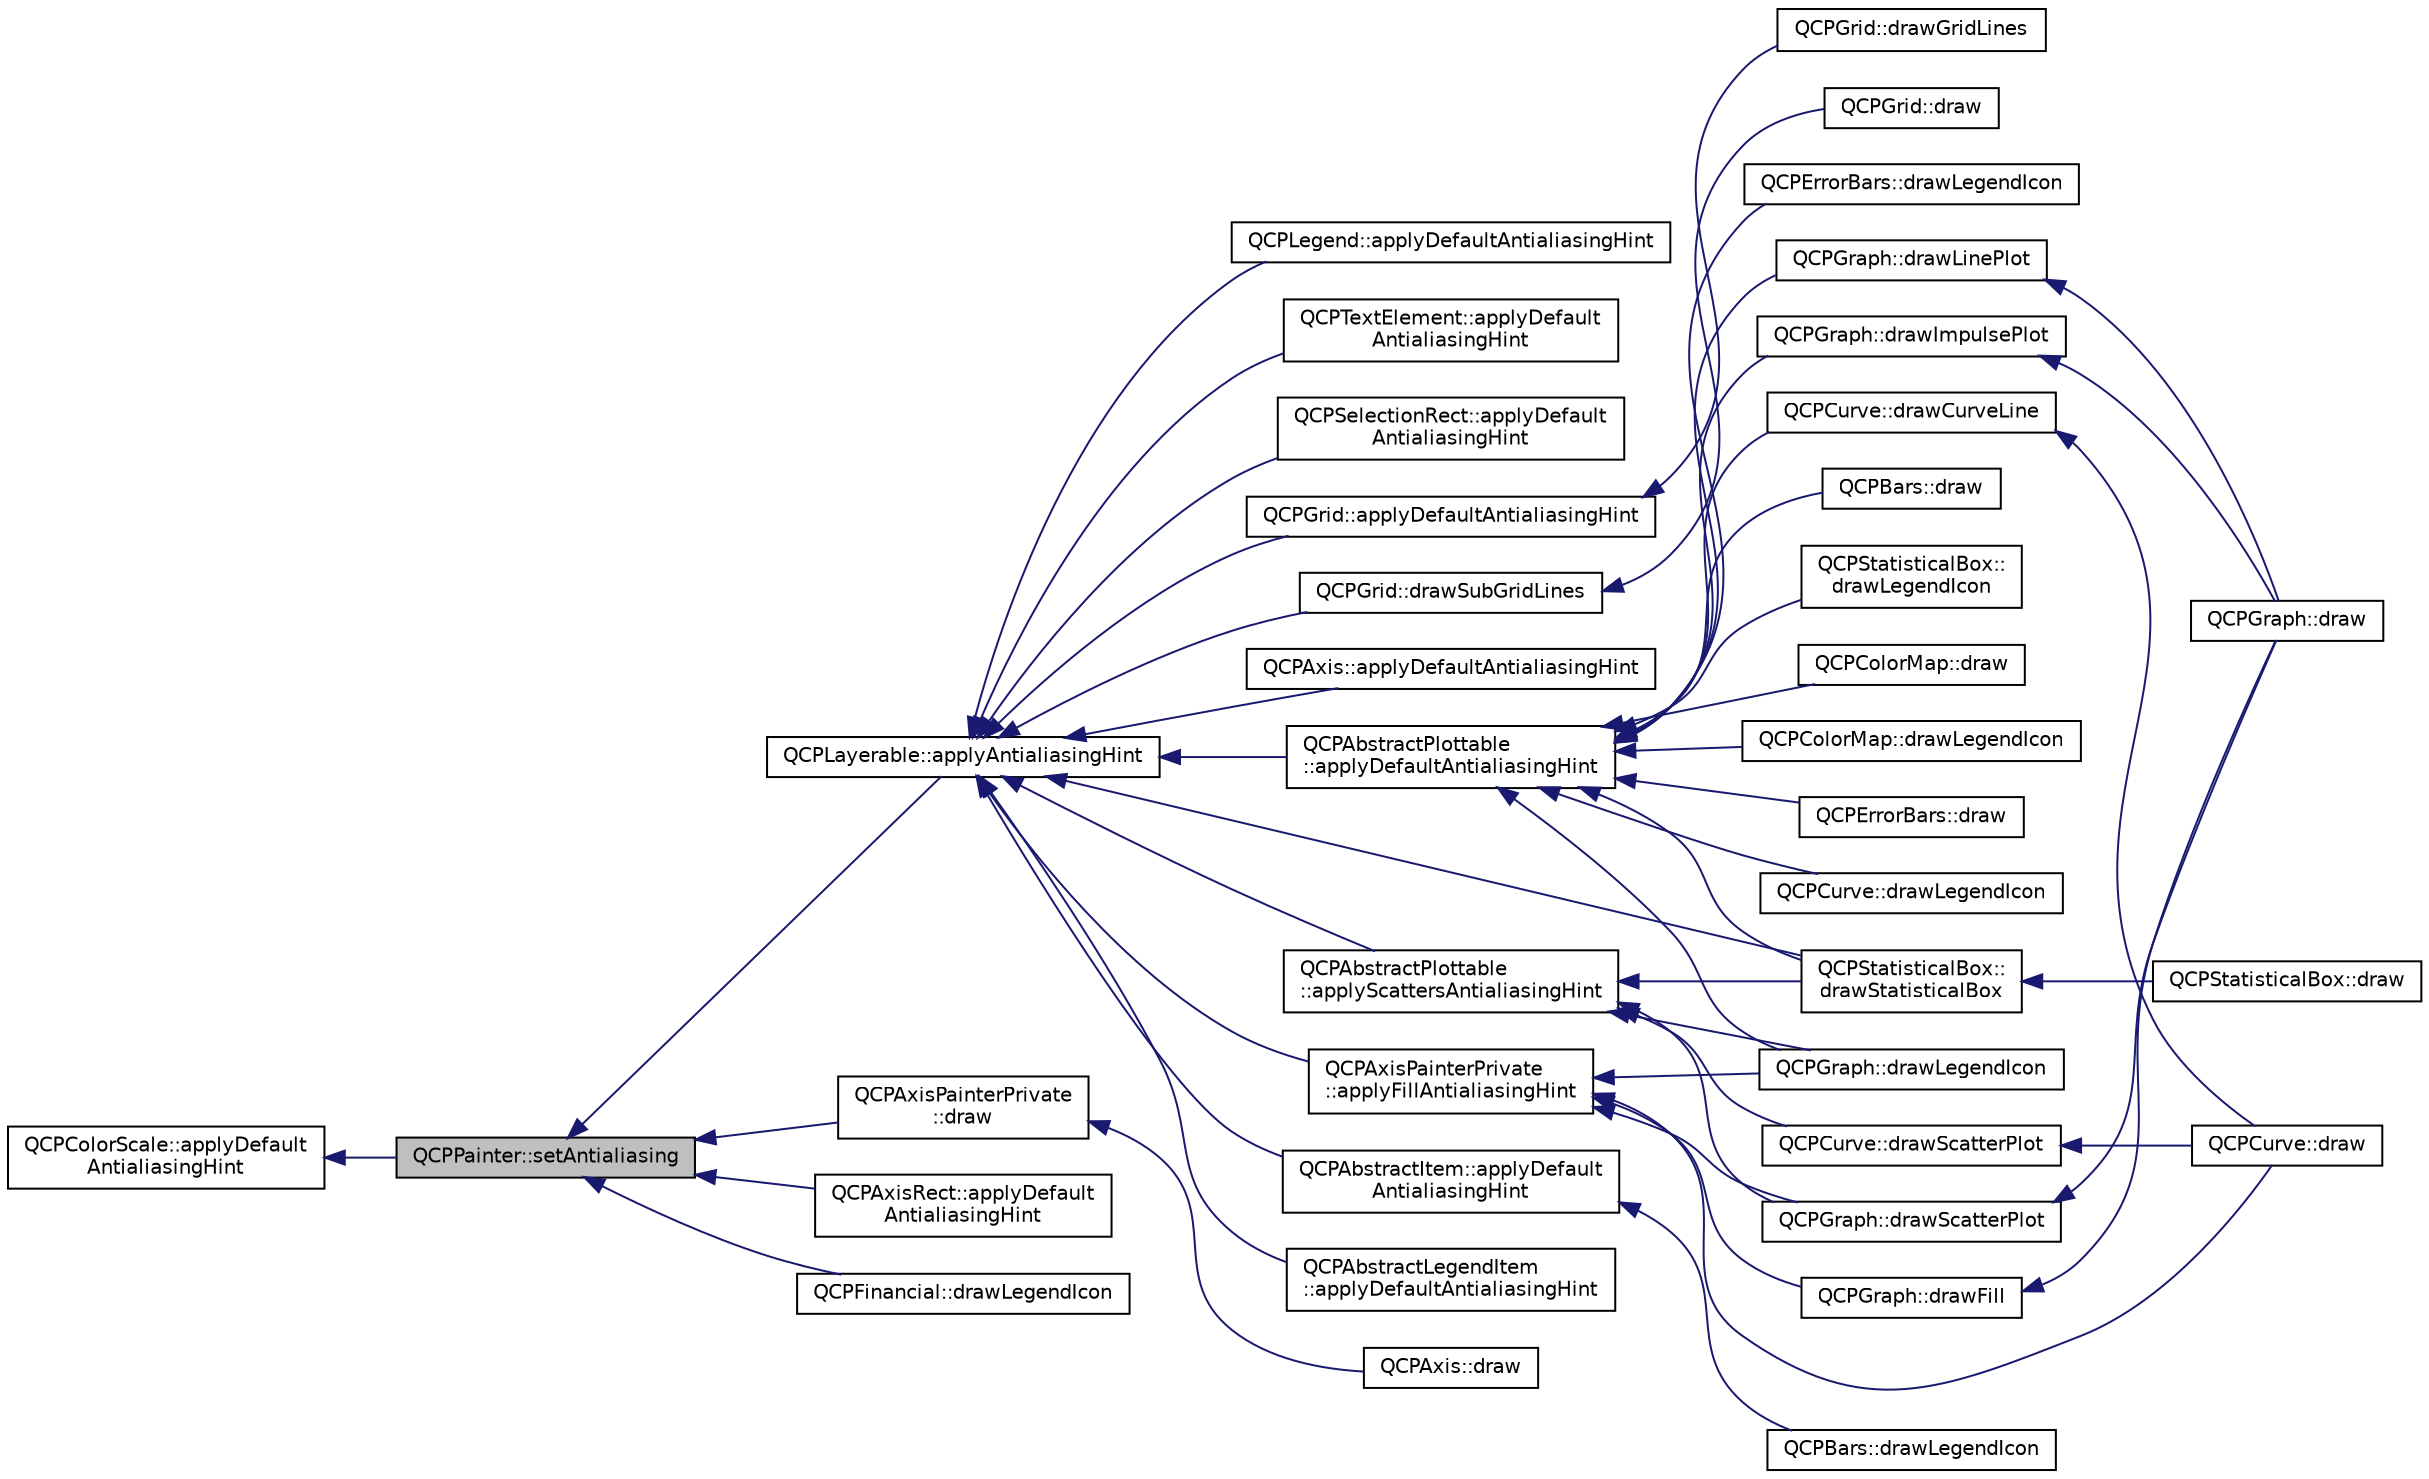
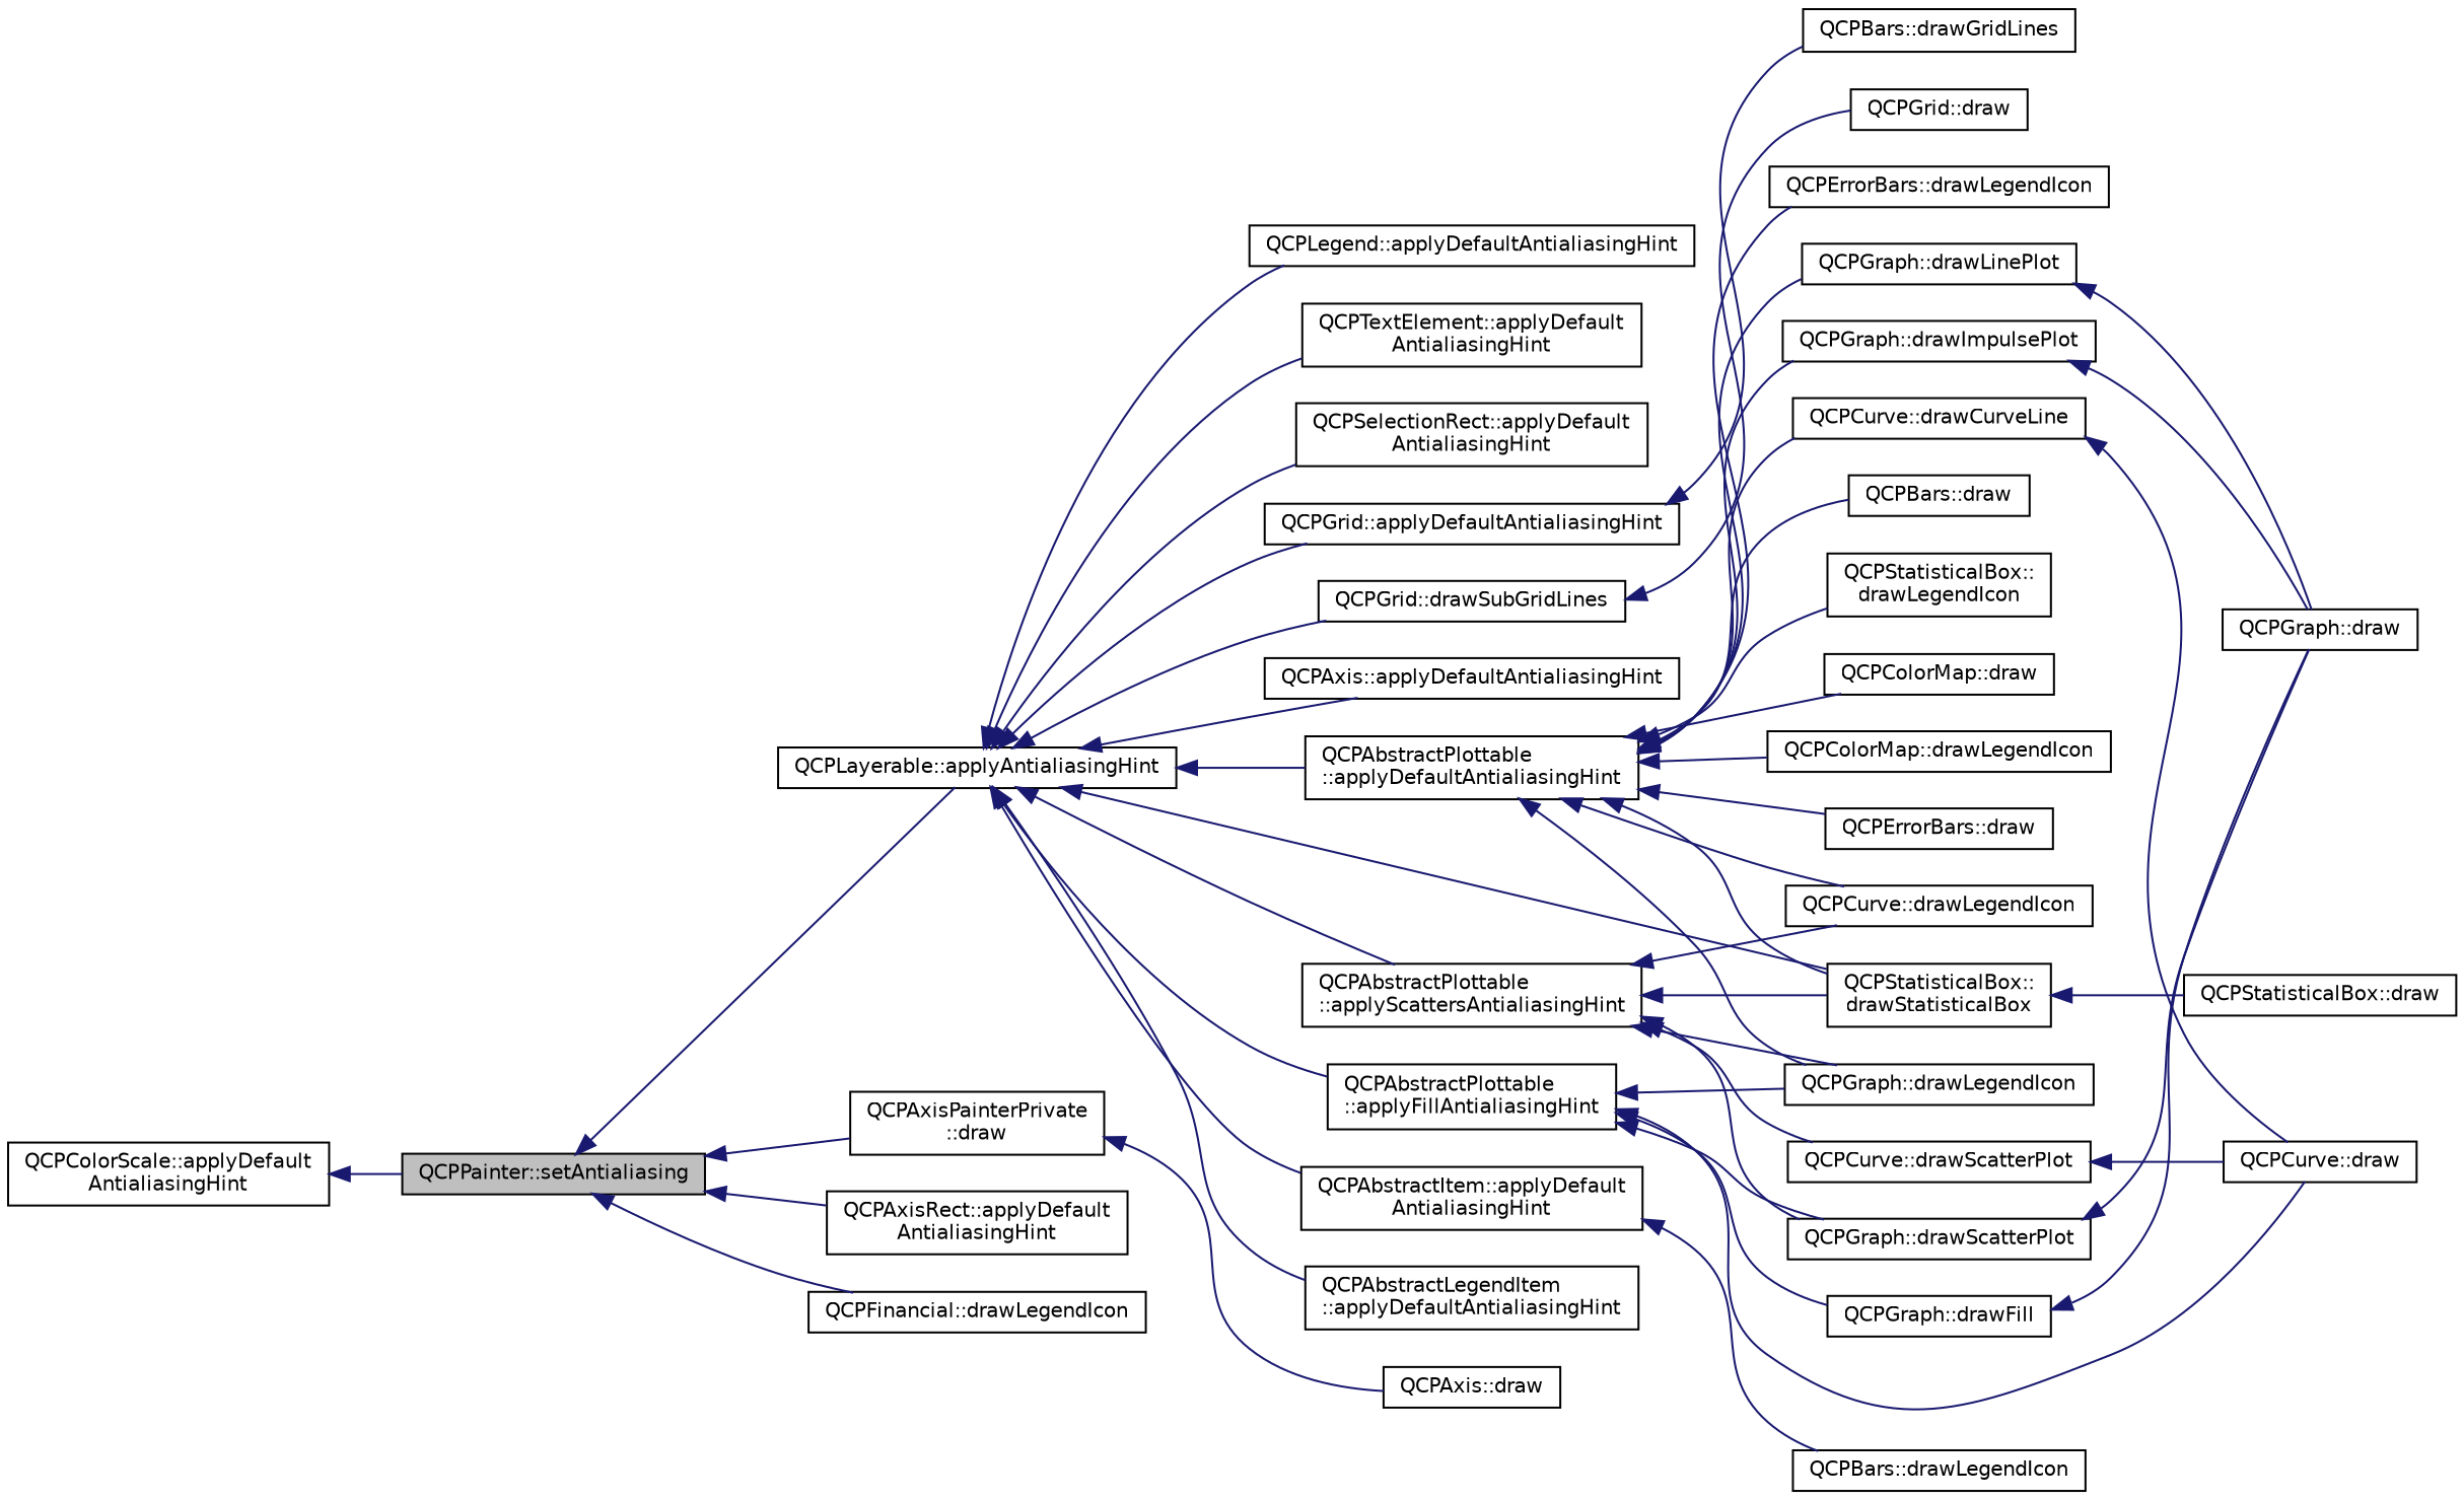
  digraph {
    rankdir=LR
    node [color=black fillcolor=white fontname=Helvetica fontsize=10 shape=record style=filled]
    edge [color=midnightblue dir=back fontname=Helvetica fontsize=10 labelfontname=Helvetica labelfontsize=10 style=solid]
    n1 [fillcolor=grey75 fontcolor=black height=0.2 label="QCPPainter::setAntialiasing" width=0.4]
    n2 [height=0.2 label="QCPLayerable::applyAntialiasingHint" width=0.4]
    n3 [height=0.2 label="QCPAxisPainterPrivate\l::draw" width=0.4]
    n4 [height=0.2 label="QCPAxisRect::applyDefault\lAntialiasingHint" width=0.4]
    n5 [height=0.2 label="QCPFinancial::drawLegendIcon" width=0.4]
    n6 [height=0.2 label="QCPSelectionRect::applyDefault\lAntialiasingHint" width=0.4]
    n7 [height=0.2 label="QCPGrid::applyDefaultAntialiasingHint" width=0.4]
    n8 [height=0.2 label="QCPGrid::drawSubGridLines" width=0.4]
    n9 [height=0.2 label="QCPAxis::applyDefaultAntialiasingHint" width=0.4]
    n10 [height=0.2 label="QCPAbstractPlottable\l::applyDefaultAntialiasingHint" width=0.4]
    n11 [height=0.2 label="QCPStatisticalBox::\ldrawStatisticalBox" width=0.4]
-   n12 [height=0.2 label="QCPAxisPainterPrivate\l::applyFillAntialiasingHint" width=0.4]
+   n12 [height=0.2 label="QCPAbstractPlottable\l::applyFillAntialiasingHint" width=0.4]
    n13 [height=0.2 label="QCPAbstractPlottable\l::applyScattersAntialiasingHint" width=0.4]
    n14 [height=0.2 label="QCPAbstractItem::applyDefault\lAntialiasingHint" width=0.4]
    n15 [height=0.2 label="QCPAbstractLegendItem\l::applyDefaultAntialiasingHint" width=0.4]
    n16 [height=0.2 label="QCPLegend::applyDefaultAntialiasingHint" width=0.4]
    n17 [height=0.2 label="QCPTextElement::applyDefault\lAntialiasingHint" width=0.4]
    n18 [height=0.2 label="QCPAxis::draw" width=0.4]
    n19 [height=0.2 label="QCPColorScale::applyDefault\lAntialiasingHint" width=0.4]
-   n20 [height=0.2 label="QCPGrid::drawGridLines" width=0.4]
+   n20 [height=0.2 label="QCPBars::drawGridLines" width=0.4]
    n21 [height=0.2 label="QCPGrid::draw" width=0.4]
    n22 [height=0.2 label="QCPGraph::drawLegendIcon" width=0.4]
    n23 [height=0.2 label="QCPGraph::drawLinePlot" width=0.4]
    n24 [height=0.2 label="QCPGraph::drawImpulsePlot" width=0.4]
    n25 [height=0.2 label="QCPCurve::drawLegendIcon" width=0.4]
    n26 [height=0.2 label="QCPCurve::drawCurveLine" width=0.4]
    n27 [height=0.2 label="QCPBars::draw" width=0.4]
    n28 [height=0.2 label="QCPStatisticalBox::\ldrawLegendIcon" width=0.4]
    n29 [height=0.2 label="QCPColorMap::draw" width=0.4]
    n30 [height=0.2 label="QCPColorMap::drawLegendIcon" width=0.4]
    n31 [height=0.2 label="QCPErrorBars::draw" width=0.4]
    n32 [height=0.2 label="QCPErrorBars::drawLegendIcon" width=0.4]
    n33 [height=0.2 label="QCPStatisticalBox::draw" width=0.4]
    n34 [height=0.2 label="QCPCurve::draw" width=0.4]
    n35 [height=0.2 label="QCPGraph::drawFill" width=0.4]
    n36 [height=0.2 label="QCPGraph::drawScatterPlot" width=0.4]
    n37 [height=0.2 label="QCPCurve::drawScatterPlot" width=0.4]
    n38 [height=0.2 label="QCPBars::drawLegendIcon" width=0.4]
    n39 [height=0.2 label="QCPGraph::draw" width=0.4]
    n1 -> n2
    n1 -> n3
    n1 -> n4
    n1 -> n5
    n2 -> n6
    n2 -> n7
    n2 -> n8
    n2 -> n9
    n2 -> n10
    n2 -> n11
    n2 -> n12
    n2 -> n13
    n2 -> n14
    n2 -> n15
    n2 -> n16
    n2 -> n17
    n3 -> n18
    n7 -> n20
    n8 -> n21
    n10 -> n11
    n10 -> n22
    n10 -> n23
    n10 -> n24
    n10 -> n25
    n10 -> n26
    n10 -> n27
    n10 -> n28
    n10 -> n29
    n10 -> n30
    n10 -> n31
    n10 -> n32
    n11 -> n33
    n12 -> n22
    n12 -> n34
    n12 -> n35
    n12 -> n36
    n13 -> n11
    n13 -> n22
+   n13 -> n25
    n13 -> n36
    n13 -> n37
    n14 -> n38
    n19 -> n1
    n23 -> n39
    n24 -> n39
    n26 -> n34
    n35 -> n39
    n36 -> n39
    n37 -> n34
  }
